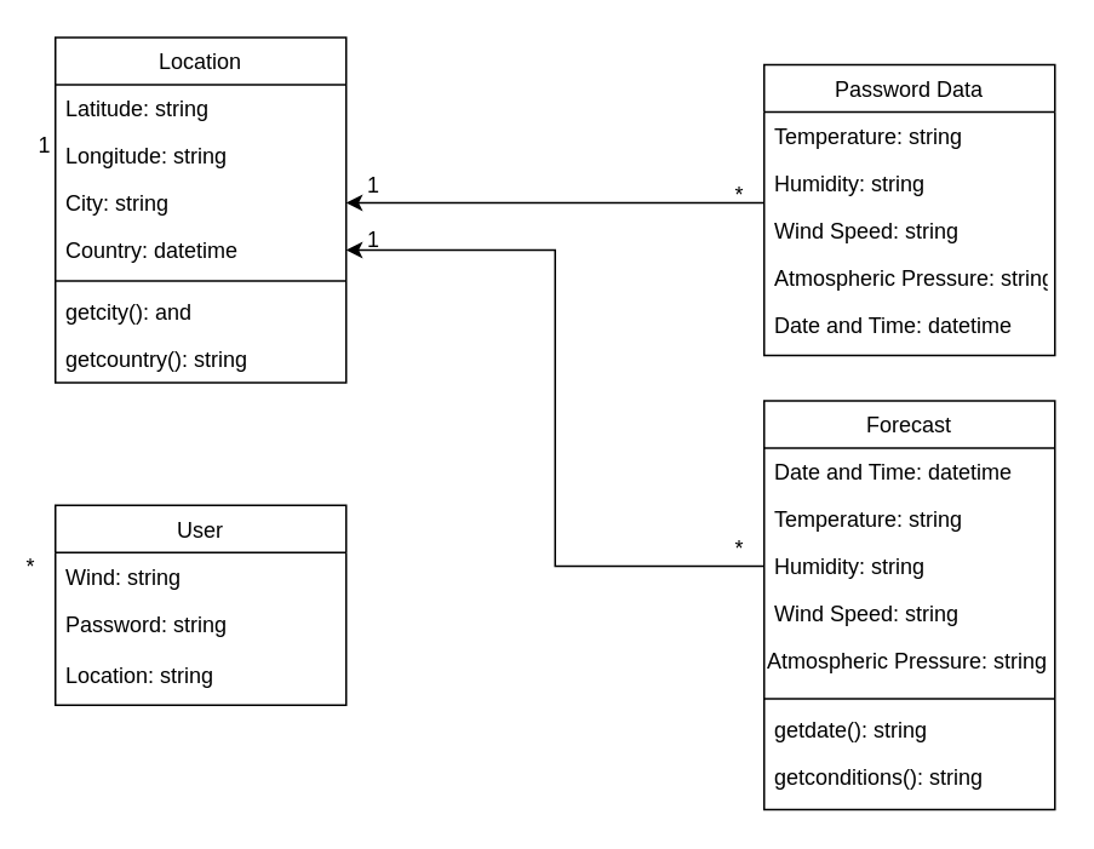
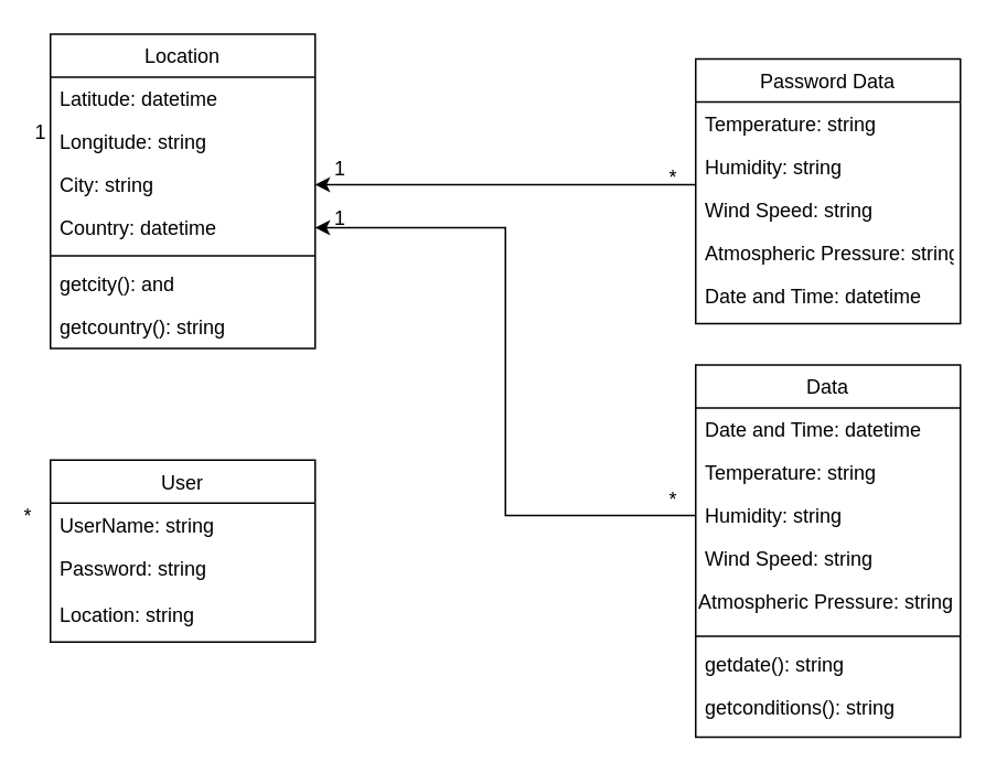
  <mxCell id="0" />
  <mxCell id="1" parent="0" />
  <mxCell id="2" value="User" style="swimlane;fontStyle=0;align=center;verticalAlign=top;childLayout=stackLayout;horizontal=1;startSize=26;horizontalStack=0;resizeParent=1;resizeLast=0;collapsible=1;marginBottom=0;rounded=0;shadow=0;strokeWidth=1;" parent="1" vertex="1"><mxGeometry x="30" y="277.5" width="160" height="110" as="geometry"><mxRectangle x="340" y="380" width="170" height="26" as="alternateBounds" /></mxGeometry></mxCell>
- <mxCell id="3" value="Wind: string" style="text;align=left;verticalAlign=top;spacingLeft=4;spacingRight=4;overflow=hidden;rotatable=0;points=[[0,0.5],[1,0.5]];portConstraint=eastwest;" parent="2" vertex="1"><mxGeometry y="26" width="160" height="26" as="geometry" /></mxCell>
+ <mxCell id="3" value="UserName: string" style="text;align=left;verticalAlign=top;spacingLeft=4;spacingRight=4;overflow=hidden;rotatable=0;points=[[0,0.5],[1,0.5]];portConstraint=eastwest;" parent="2" vertex="1"><mxGeometry y="26" width="160" height="26" as="geometry" /></mxCell>
  <mxCell id="4" value="Password: string" style="text;align=left;verticalAlign=top;spacingLeft=4;spacingRight=4;overflow=hidden;rotatable=0;points=[[0,0.5],[1,0.5]];portConstraint=eastwest;" parent="2" vertex="1"><mxGeometry y="52" width="160" height="28" as="geometry" /></mxCell>
  <mxCell id="5" value="Location: string" style="text;align=left;verticalAlign=top;spacingLeft=4;spacingRight=4;overflow=hidden;rotatable=0;points=[[0,0.5],[1,0.5]];portConstraint=eastwest;" parent="2" vertex="1"><mxGeometry y="80" width="160" height="28" as="geometry" /></mxCell>
  <mxCell id="6" value="Password Data" style="swimlane;fontStyle=0;align=center;verticalAlign=top;childLayout=stackLayout;horizontal=1;startSize=26;horizontalStack=0;resizeParent=1;resizeLast=0;collapsible=1;marginBottom=0;rounded=0;shadow=0;strokeWidth=1;" parent="1" vertex="1"><mxGeometry x="420" y="35" width="160" height="160" as="geometry"><mxRectangle x="550" y="140" width="160" height="26" as="alternateBounds" /></mxGeometry></mxCell>
  <mxCell id="7" value="Temperature: string" style="text;align=left;verticalAlign=top;spacingLeft=4;spacingRight=4;overflow=hidden;rotatable=0;points=[[0,0.5],[1,0.5]];portConstraint=eastwest;" parent="6" vertex="1"><mxGeometry y="26" width="160" height="26" as="geometry" /></mxCell>
  <mxCell id="8" value="Humidity: string" style="text;align=left;verticalAlign=top;spacingLeft=4;spacingRight=4;overflow=hidden;rotatable=0;points=[[0,0.5],[1,0.5]];portConstraint=eastwest;rounded=0;shadow=0;html=0;" parent="6" vertex="1"><mxGeometry y="52" width="160" height="26" as="geometry" /></mxCell>
  <mxCell id="9" value="Wind Speed: string" style="text;align=left;verticalAlign=top;spacingLeft=4;spacingRight=4;overflow=hidden;rotatable=0;points=[[0,0.5],[1,0.5]];portConstraint=eastwest;rounded=0;shadow=0;html=0;" parent="6" vertex="1"><mxGeometry y="78" width="160" height="26" as="geometry" /></mxCell>
  <mxCell id="10" value="Atmospheric Pressure: string" style="text;align=left;verticalAlign=top;spacingLeft=4;spacingRight=4;overflow=hidden;rotatable=0;points=[[0,0.5],[1,0.5]];portConstraint=eastwest;rounded=0;shadow=0;html=0;" parent="6" vertex="1"><mxGeometry y="104" width="160" height="26" as="geometry" /></mxCell>
  <mxCell id="11" value="Date and Time: datetime" style="text;align=left;verticalAlign=top;spacingLeft=4;spacingRight=4;overflow=hidden;rotatable=0;points=[[0,0.5],[1,0.5]];portConstraint=eastwest;rounded=0;shadow=0;html=0;" parent="6" vertex="1"><mxGeometry y="130" width="160" height="26" as="geometry" /></mxCell>
- <mxCell id="12" value="Forecast" style="swimlane;fontStyle=0;align=center;verticalAlign=top;childLayout=stackLayout;horizontal=1;startSize=26;horizontalStack=0;resizeParent=1;resizeLast=0;collapsible=1;marginBottom=0;rounded=0;shadow=0;strokeWidth=1;" parent="1" vertex="1"><mxGeometry x="420" y="220" width="160" height="225" as="geometry"><mxRectangle x="220" y="120" width="160" height="26" as="alternateBounds" /></mxGeometry></mxCell>
+ <mxCell id="12" value="Data" style="swimlane;fontStyle=0;align=center;verticalAlign=top;childLayout=stackLayout;horizontal=1;startSize=26;horizontalStack=0;resizeParent=1;resizeLast=0;collapsible=1;marginBottom=0;rounded=0;shadow=0;strokeWidth=1;" parent="1" vertex="1"><mxGeometry x="420" y="220" width="160" height="225" as="geometry"><mxRectangle x="220" y="120" width="160" height="26" as="alternateBounds" /></mxGeometry></mxCell>
  <mxCell id="13" value="Date and Time: datetime" style="text;align=left;verticalAlign=top;spacingLeft=4;spacingRight=4;overflow=hidden;rotatable=0;points=[[0,0.5],[1,0.5]];portConstraint=eastwest;" parent="12" vertex="1"><mxGeometry y="26" width="160" height="26" as="geometry" /></mxCell>
  <mxCell id="14" value="Temperature: string" style="text;align=left;verticalAlign=top;spacingLeft=4;spacingRight=4;overflow=hidden;rotatable=0;points=[[0,0.5],[1,0.5]];portConstraint=eastwest;rounded=0;shadow=0;html=0;" parent="12" vertex="1"><mxGeometry y="52" width="160" height="26" as="geometry" /></mxCell>
  <mxCell id="15" value="Humidity: string" style="text;align=left;verticalAlign=top;spacingLeft=4;spacingRight=4;overflow=hidden;rotatable=0;points=[[0,0.5],[1,0.5]];portConstraint=eastwest;rounded=0;shadow=0;html=0;" parent="12" vertex="1"><mxGeometry y="78" width="160" height="26" as="geometry" /></mxCell>
  <mxCell id="16" value="Wind Speed: string" style="text;align=left;verticalAlign=top;spacingLeft=4;spacingRight=4;overflow=hidden;rotatable=0;points=[[0,0.5],[1,0.5]];portConstraint=eastwest;rounded=0;shadow=0;html=0;" parent="12" vertex="1"><mxGeometry y="104" width="160" height="26" as="geometry" /></mxCell>
  <mxCell id="17" value="Atmospheric Pressure: string" style="text;whiteSpace=wrap;html=1;" parent="12" vertex="1"><mxGeometry y="130" width="160" height="30" as="geometry" /></mxCell>
  <mxCell id="18" value="" style="line;html=1;strokeWidth=1;align=left;verticalAlign=middle;spacingTop=-1;spacingLeft=3;spacingRight=3;rotatable=0;labelPosition=right;points=[];portConstraint=eastwest;" parent="12" vertex="1"><mxGeometry y="160" width="160" height="8" as="geometry" /></mxCell>
  <mxCell id="19" value="getdate(): string" style="text;align=left;verticalAlign=top;spacingLeft=4;spacingRight=4;overflow=hidden;rotatable=0;points=[[0,0.5],[1,0.5]];portConstraint=eastwest;" parent="12" vertex="1"><mxGeometry y="168" width="160" height="26" as="geometry" /></mxCell>
  <mxCell id="20" value="getconditions(): string" style="text;align=left;verticalAlign=top;spacingLeft=4;spacingRight=4;overflow=hidden;rotatable=0;points=[[0,0.5],[1,0.5]];portConstraint=eastwest;" parent="12" vertex="1"><mxGeometry y="194" width="160" height="26" as="geometry" /></mxCell>
  <mxCell id="21" value="" style="endArrow=none;html=1;rounded=0;exitX=1;exitY=0.5;exitDx=0;exitDy=0;startArrow=classic;startFill=1;" parent="1" source="27" edge="1"><mxGeometry width="50" height="50" relative="1" as="geometry"><mxPoint x="218" y="159.5" as="sourcePoint" /><mxPoint x="420" y="111" as="targetPoint" /></mxGeometry></mxCell>
  <mxCell id="22" value="*" style="resizable=0;align=right;verticalAlign=bottom;labelBackgroundColor=none;fontSize=12;" parent="1" connectable="0" vertex="1"><mxGeometry x="410" y="115" as="geometry" /></mxCell>
  <mxCell id="23" value="1" style="resizable=0;align=left;verticalAlign=bottom;labelBackgroundColor=none;fontSize=12;" parent="1" connectable="0" vertex="1"><mxGeometry x="200" y="110" as="geometry" /></mxCell>
  <mxCell id="24" value="Location" style="swimlane;fontStyle=0;align=center;verticalAlign=top;childLayout=stackLayout;horizontal=1;startSize=26;horizontalStack=0;resizeParent=1;resizeLast=0;collapsible=1;marginBottom=0;rounded=0;shadow=0;strokeWidth=1;" parent="1" vertex="1"><mxGeometry x="30" y="20" width="160" height="190" as="geometry"><mxRectangle x="220" y="120" width="160" height="26" as="alternateBounds" /></mxGeometry></mxCell>
- <mxCell id="25" value="Latitude: string" style="text;align=left;verticalAlign=top;spacingLeft=4;spacingRight=4;overflow=hidden;rotatable=0;points=[[0,0.5],[1,0.5]];portConstraint=eastwest;" parent="24" vertex="1"><mxGeometry y="26" width="160" height="26" as="geometry" /></mxCell>
+ <mxCell id="25" value="Latitude: datetime" style="text;align=left;verticalAlign=top;spacingLeft=4;spacingRight=4;overflow=hidden;rotatable=0;points=[[0,0.5],[1,0.5]];portConstraint=eastwest;" parent="24" vertex="1"><mxGeometry y="26" width="160" height="26" as="geometry" /></mxCell>
  <mxCell id="26" value="Longitude: string" style="text;align=left;verticalAlign=top;spacingLeft=4;spacingRight=4;overflow=hidden;rotatable=0;points=[[0,0.5],[1,0.5]];portConstraint=eastwest;rounded=0;shadow=0;html=0;" parent="24" vertex="1"><mxGeometry y="52" width="160" height="26" as="geometry" /></mxCell>
  <mxCell id="27" value="City: string" style="text;align=left;verticalAlign=top;spacingLeft=4;spacingRight=4;overflow=hidden;rotatable=0;points=[[0,0.5],[1,0.5]];portConstraint=eastwest;rounded=0;shadow=0;html=0;" parent="24" vertex="1"><mxGeometry y="78" width="160" height="26" as="geometry" /></mxCell>
  <mxCell id="28" value="Country: datetime" style="text;align=left;verticalAlign=top;spacingLeft=4;spacingRight=4;overflow=hidden;rotatable=0;points=[[0,0.5],[1,0.5]];portConstraint=eastwest;rounded=0;shadow=0;html=0;" parent="24" vertex="1"><mxGeometry y="104" width="160" height="26" as="geometry" /></mxCell>
  <mxCell id="29" value="" style="line;html=1;strokeWidth=1;align=left;verticalAlign=middle;spacingTop=-1;spacingLeft=3;spacingRight=3;rotatable=0;labelPosition=right;points=[];portConstraint=eastwest;" parent="24" vertex="1"><mxGeometry y="130" width="160" height="8" as="geometry" /></mxCell>
  <mxCell id="30" value="getcity(): and" style="text;align=left;verticalAlign=top;spacingLeft=4;spacingRight=4;overflow=hidden;rotatable=0;points=[[0,0.5],[1,0.5]];portConstraint=eastwest;rounded=0;shadow=0;html=0;" parent="24" vertex="1"><mxGeometry y="138" width="160" height="26" as="geometry" /></mxCell>
  <mxCell id="31" value="getcountry(): string" style="text;align=left;verticalAlign=top;spacingLeft=4;spacingRight=4;overflow=hidden;rotatable=0;points=[[0,0.5],[1,0.5]];portConstraint=eastwest;rounded=0;shadow=0;html=0;" parent="24" vertex="1"><mxGeometry y="164" width="160" height="26" as="geometry" /></mxCell>
  <mxCell id="32" value="1" style="resizable=0;align=left;verticalAlign=bottom;labelBackgroundColor=none;fontSize=12;" parent="1" connectable="0" vertex="1"><mxGeometry x="200" y="140" as="geometry" /></mxCell>
  <mxCell id="33" value="*" style="resizable=0;align=right;verticalAlign=bottom;labelBackgroundColor=none;fontSize=12;" parent="1" connectable="0" vertex="1"><mxGeometry x="410" y="310" as="geometry" /></mxCell>
  <mxCell id="34" style="edgeStyle=orthogonalEdgeStyle;rounded=0;orthogonalLoop=1;jettySize=auto;html=1;exitX=0;exitY=0.5;exitDx=0;exitDy=0;entryX=1;entryY=0.5;entryDx=0;entryDy=0;" parent="1" source="15" target="28" edge="1"><mxGeometry relative="1" as="geometry" /></mxCell>
  <mxCell id="35" value="*" style="resizable=0;align=right;verticalAlign=bottom;labelBackgroundColor=none;fontSize=12;" parent="1" connectable="0" vertex="1"><mxGeometry x="20" y="320" as="geometry" /></mxCell>
  <mxCell id="36" value="1" style="resizable=0;align=left;verticalAlign=bottom;labelBackgroundColor=none;fontSize=12;" parent="1" connectable="0" vertex="1"><mxGeometry x="20" y="70" as="geometry"><mxPoint x="-1" y="18" as="offset" /></mxGeometry></mxCell>
